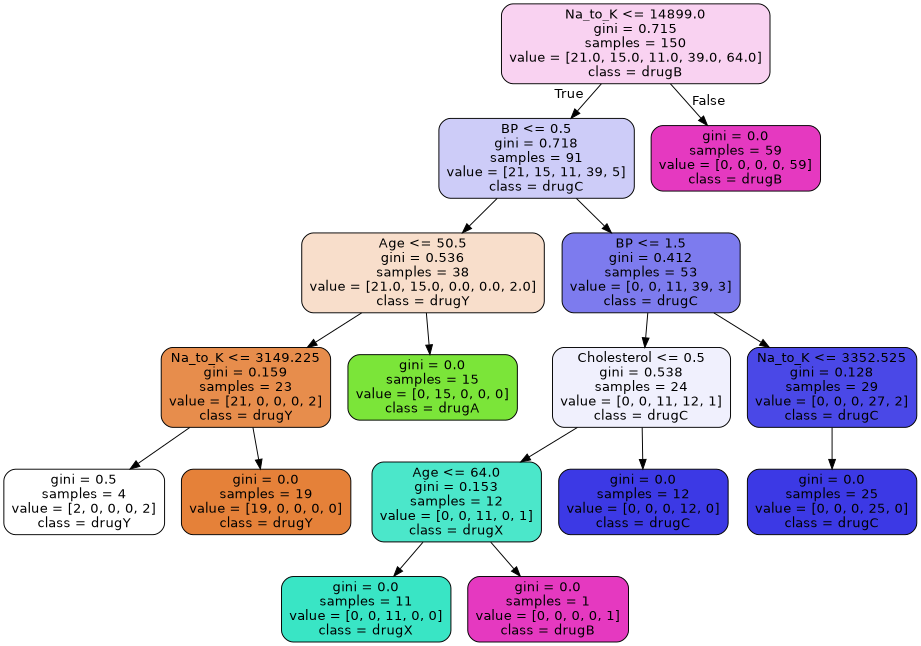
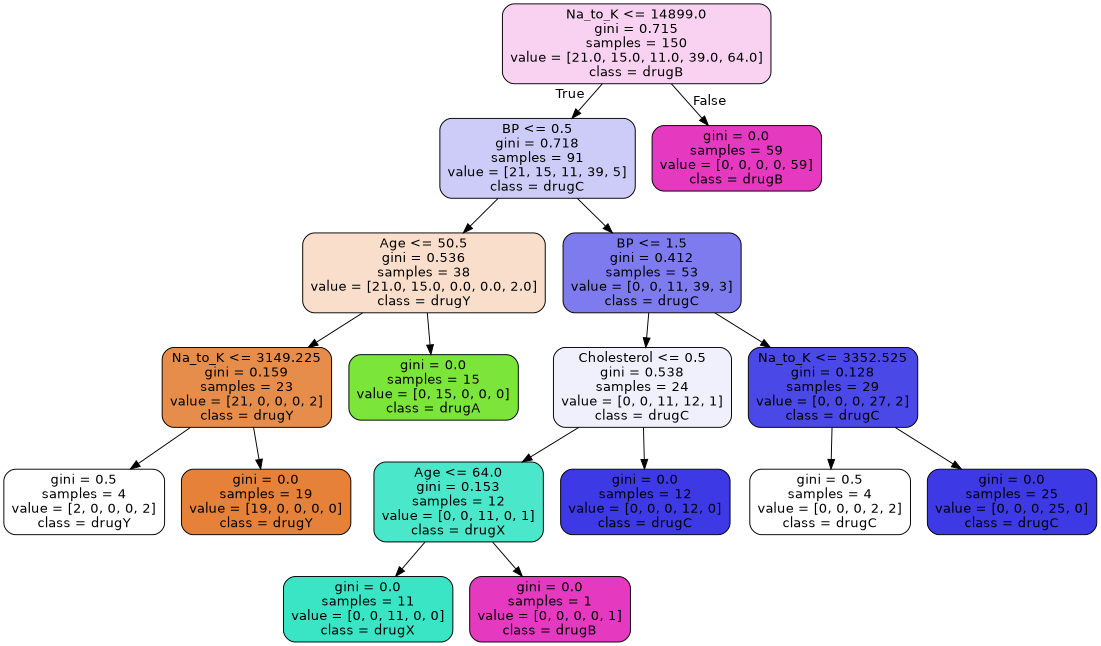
  digraph {
    node [color=black fillcolor="#e539c0" fontname=helvetica shape=box style="filled, rounded"]
    edge [fontname=helvetica]
    n1 [fillcolor="#f9d2f1" label="Na_to_K <= 14899.0\ngini = 0.715\nsamples = 150\nvalue = [21.0, 15.0, 11.0, 39.0, 64.0]\nclass = drugB"]
    n2 [fillcolor="#cdccf8" label="BP <= 0.5\ngini = 0.718\nsamples = 91\nvalue = [21, 15, 11, 39, 5]\nclass = drugC"]
    n3 [label="gini = 0.0\nsamples = 59\nvalue = [0, 0, 0, 0, 59]\nclass = drugB"]
    n4 [fillcolor="#f8decb" label="Age <= 50.5\ngini = 0.536\nsamples = 38\nvalue = [21.0, 15.0, 0.0, 0.0, 2.0]\nclass = drugY"]
    n5 [fillcolor="#7d7bee" label="BP <= 1.5\ngini = 0.412\nsamples = 53\nvalue = [0, 0, 11, 39, 3]\nclass = drugC"]
    n6 [fillcolor="#e78d4c" label="Na_to_K <= 3149.225\ngini = 0.159\nsamples = 23\nvalue = [21, 0, 0, 0, 2]\nclass = drugY"]
    n7 [fillcolor="#7be539" label="gini = 0.0\nsamples = 15\nvalue = [0, 15, 0, 0, 0]\nclass = drugA"]
    n8 [fillcolor="#ffffff" label="gini = 0.5\nsamples = 4\nvalue = [2, 0, 0, 0, 2]\nclass = drugY"]
    n9 [fillcolor="#e58139" label="gini = 0.0\nsamples = 19\nvalue = [19, 0, 0, 0, 0]\nclass = drugY"]
    n10 [fillcolor="#f0f0fd" label="Cholesterol <= 0.5\ngini = 0.538\nsamples = 24\nvalue = [0, 0, 11, 12, 1]\nclass = drugC"]
    n11 [fillcolor="#4a48e7" label="Na_to_K <= 3352.525\ngini = 0.128\nsamples = 29\nvalue = [0, 0, 0, 27, 2]\nclass = drugC"]
    n12 [fillcolor="#4be7ca" label="Age <= 64.0\ngini = 0.153\nsamples = 12\nvalue = [0, 0, 11, 0, 1]\nclass = drugX"]
    n13 [fillcolor="#3c39e5" label="gini = 0.0\nsamples = 12\nvalue = [0, 0, 0, 12, 0]\nclass = drugC"]
    n14 [fillcolor="#39e5c5" label="gini = 0.0\nsamples = 11\nvalue = [0, 0, 11, 0, 0]\nclass = drugX"]
    n15 [label="gini = 0.0\nsamples = 1\nvalue = [0, 0, 0, 0, 1]\nclass = drugB"]
+   n16 [fillcolor="#ffffff" label="gini = 0.5\nsamples = 4\nvalue = [0, 0, 0, 2, 2]\nclass = drugC"]
    n17 [fillcolor="#3c39e5" label="gini = 0.0\nsamples = 25\nvalue = [0, 0, 0, 25, 0]\nclass = drugC"]
    n1 -> n2 [headlabel=True labelangle=45 labeldistance=2.5]
    n1 -> n3 [headlabel=False labelangle=-45 labeldistance=2.5]
    n2 -> n4
    n2 -> n5
    n4 -> n6
    n4 -> n7
    n5 -> n10
    n5 -> n11
    n6 -> n8
    n6 -> n9
    n10 -> n12
    n10 -> n13
+   n11 -> n16
    n11 -> n17
    n12 -> n14
    n12 -> n15
  }
